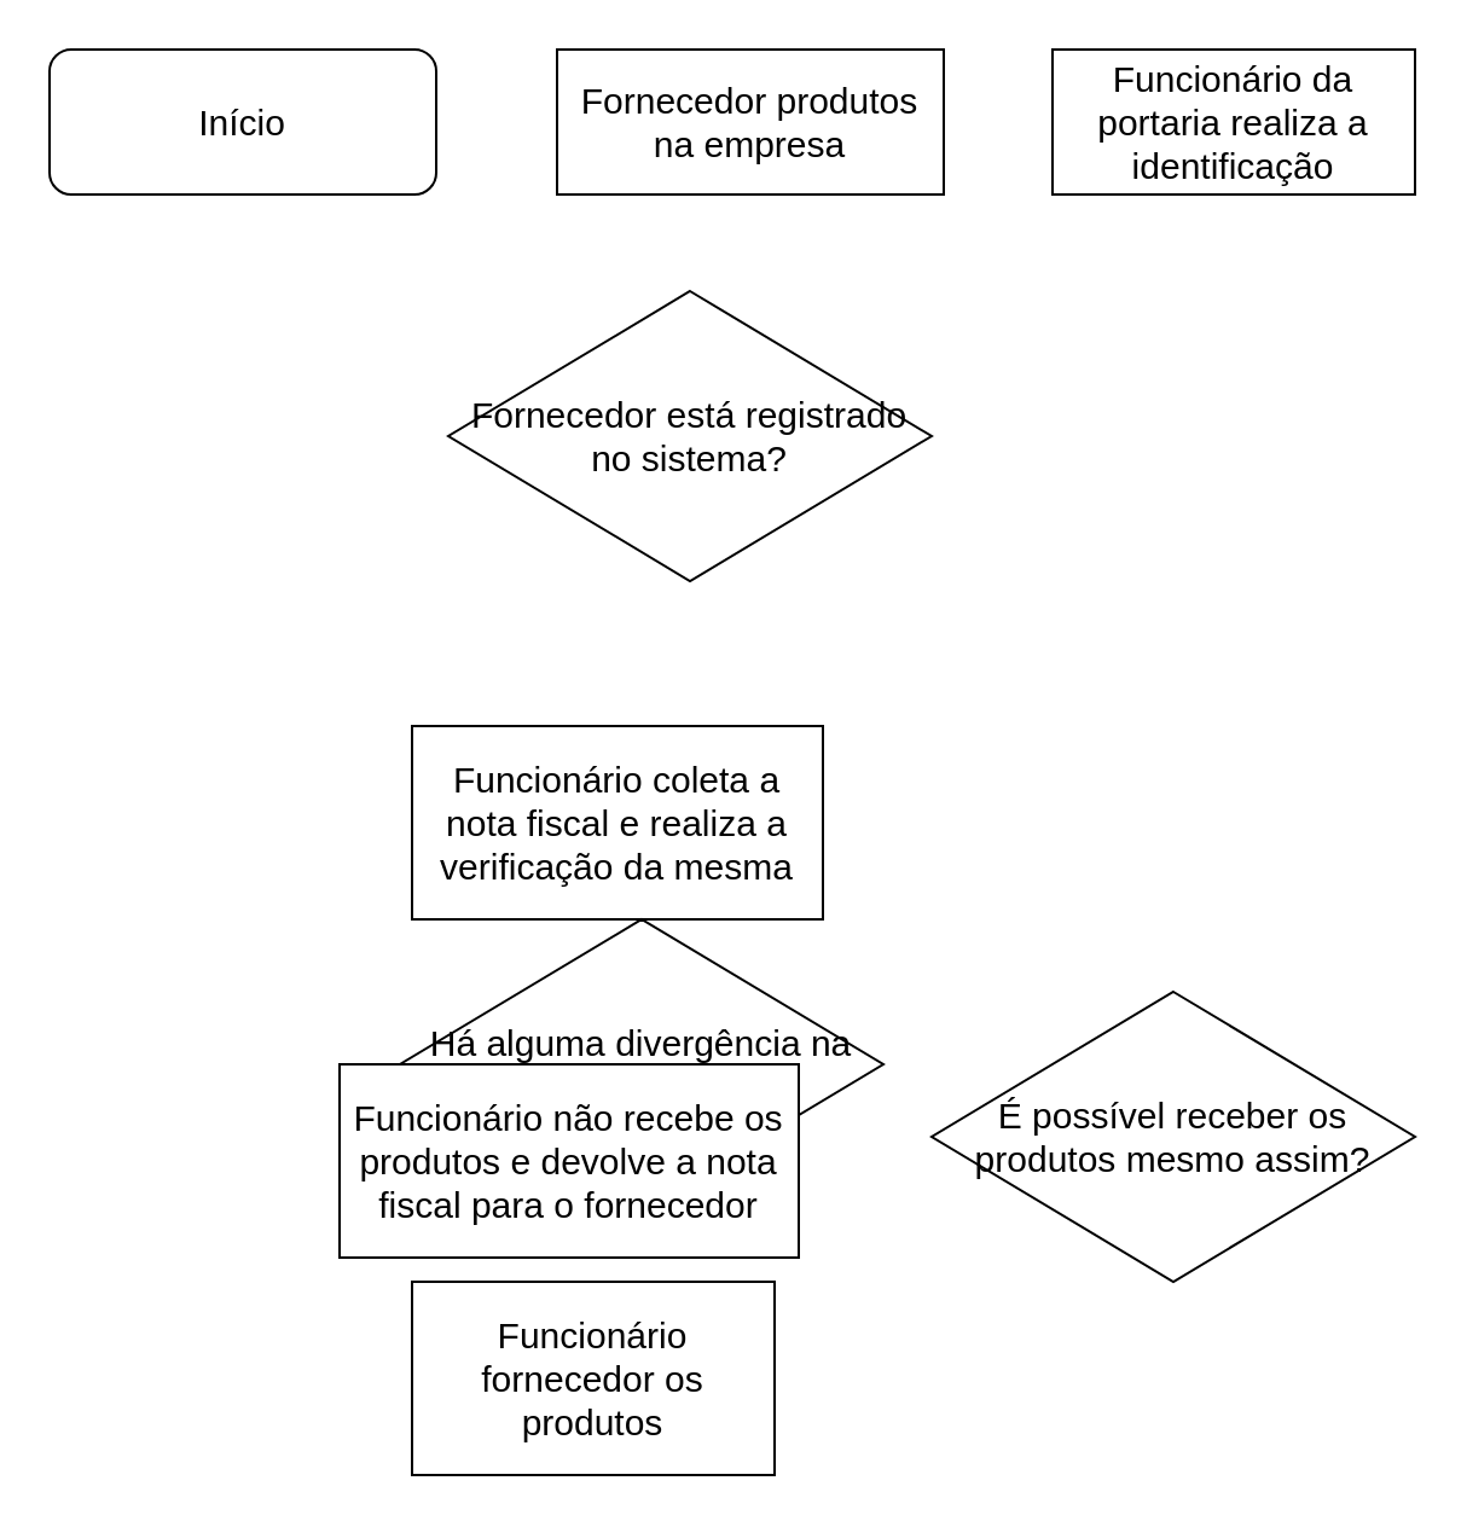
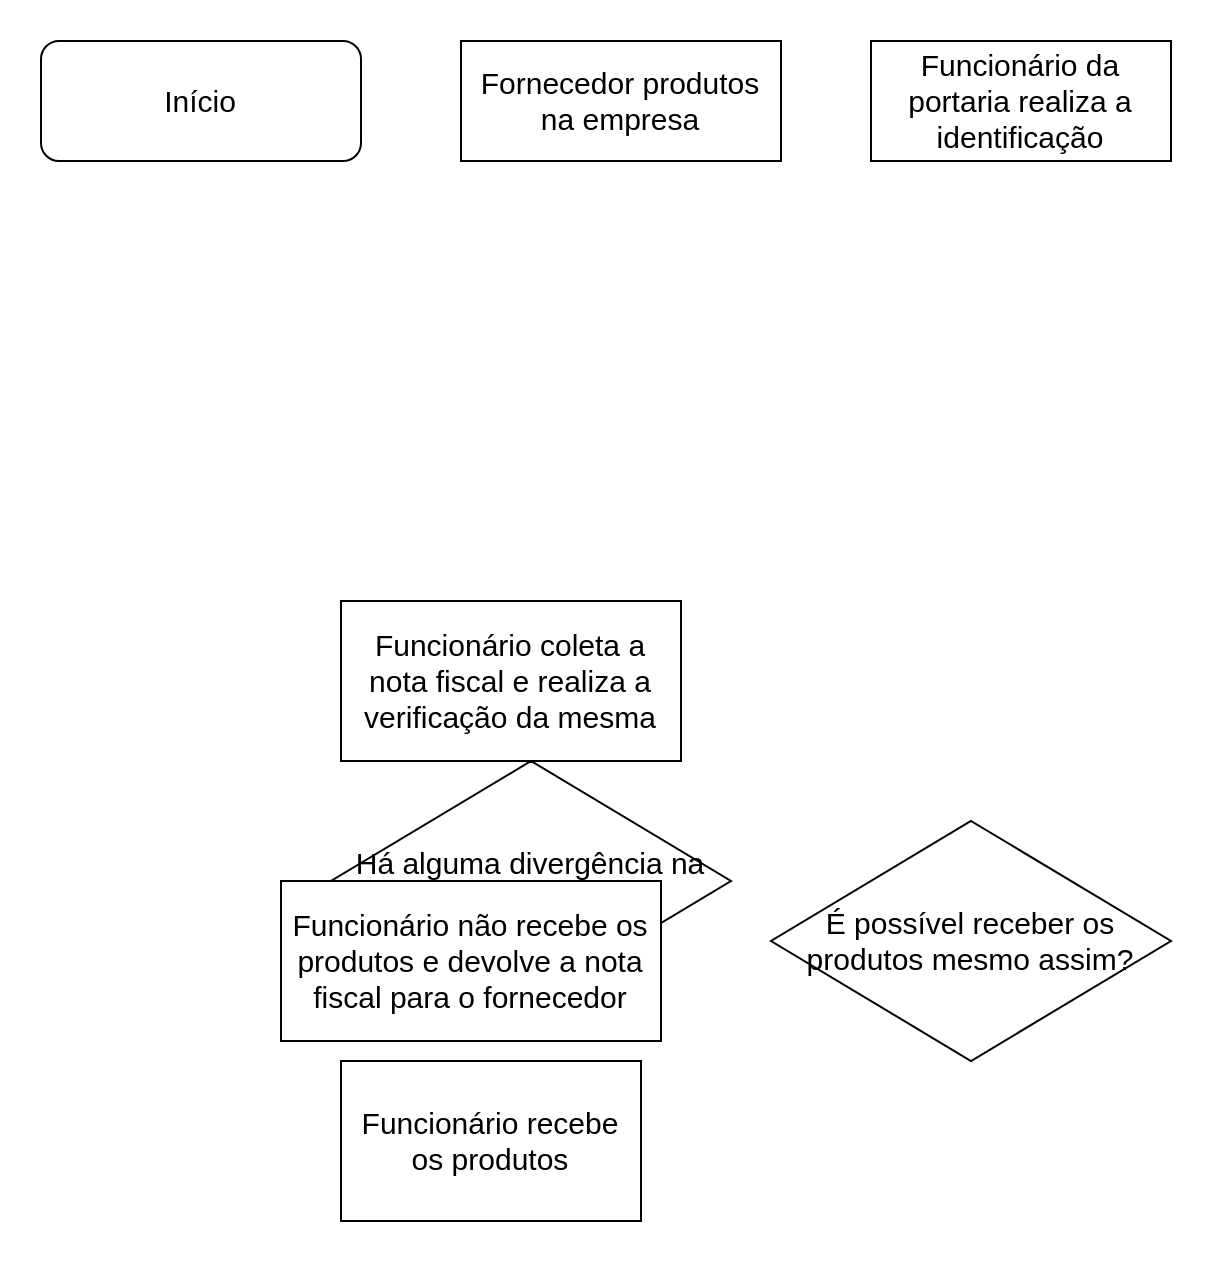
  <mxCell id="0" />
  <mxCell id="1" parent="0" />
  <mxCell id="2" value="&lt;font style=&quot;font-size: 15px;&quot;&gt;Início&lt;/font&gt;" style="rounded=1;whiteSpace=wrap;html=1;" vertex="1" parent="1"><mxGeometry x="20" y="20" width="160" height="60" as="geometry" /></mxCell>
  <mxCell id="3" value="&lt;font style=&quot;font-size: 15px;&quot;&gt;Fornecedor produtos na empresa&lt;/font&gt;" style="rounded=0;whiteSpace=wrap;html=1;" vertex="1" parent="1"><mxGeometry x="230" y="20" width="160" height="60" as="geometry" /></mxCell>
- <mxCell id="4" value="&lt;font style=&quot;font-size: 15px;&quot;&gt;Fornecedor está registrado no sistema?&lt;/font&gt;" style="rhombus;whiteSpace=wrap;html=1;" vertex="1" parent="1"><mxGeometry x="185" y="120" width="200" height="120" as="geometry" /></mxCell>
  <mxCell id="5" value="&lt;font style=&quot;font-size: 15px;&quot;&gt;Funcionário da portaria realiza a identificação&lt;/font&gt;" style="rounded=0;whiteSpace=wrap;html=1;" vertex="1" parent="1"><mxGeometry x="435" y="20" width="150" height="60" as="geometry" /></mxCell>
  <mxCell id="6" value="&lt;font style=&quot;font-size: 15px;&quot;&gt;Funcionário coleta a nota fiscal e realiza a verificação da mesma&lt;/font&gt;" style="rounded=0;whiteSpace=wrap;html=1;" vertex="1" parent="1"><mxGeometry x="170" y="300" width="170" height="80" as="geometry" /></mxCell>
  <mxCell id="7" value="&lt;span style=&quot;font-size: 15px;&quot;&gt;Há alguma divergência na nota fiscal?&lt;/span&gt;" style="rhombus;whiteSpace=wrap;html=1;" vertex="1" parent="1"><mxGeometry x="165" y="380" width="200" height="120" as="geometry" /></mxCell>
- <mxCell id="8" value="&lt;font style=&quot;font-size: 15px;&quot;&gt;Funcionário fornecedor os produtos&lt;/font&gt;" style="rounded=0;whiteSpace=wrap;html=1;" vertex="1" parent="1"><mxGeometry x="170" y="530" width="150" height="80" as="geometry" /></mxCell>
+ <mxCell id="8" value="&lt;font style=&quot;font-size: 15px;&quot;&gt;Funcionário recebe os produtos&lt;/font&gt;" style="rounded=0;whiteSpace=wrap;html=1;" vertex="1" parent="1"><mxGeometry x="170" y="530" width="150" height="80" as="geometry" /></mxCell>
  <mxCell id="9" value="&lt;font style=&quot;font-size: 15px;&quot;&gt;Funcionário não recebe os produtos e devolve a nota fiscal para o fornecedor&lt;/font&gt;" style="rounded=0;whiteSpace=wrap;html=1;" vertex="1" parent="1"><mxGeometry x="140" y="440" width="190" height="80" as="geometry" /></mxCell>
  <mxCell id="10" value="&lt;span style=&quot;font-size: 15px;&quot;&gt;É possível receber os produtos mesmo assim?&lt;/span&gt;" style="rhombus;whiteSpace=wrap;html=1;" vertex="1" parent="1"><mxGeometry x="385" y="410" width="200" height="120" as="geometry" /></mxCell>
